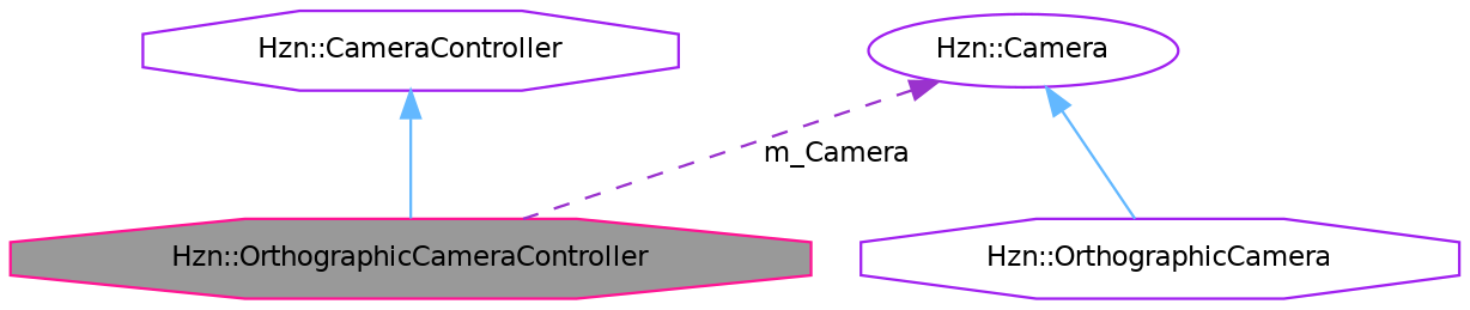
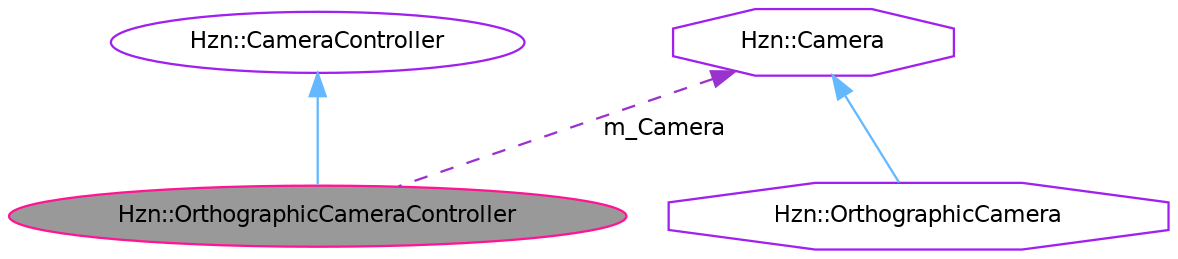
  digraph {
    node [color=purple fillcolor=white fontname=Helvetica fontsize=10 shape=ellipse style=filled]
    edge [color=steelblue1 dir=back fontname=Helvetica fontsize=10 labelfontname=Helvetica labelfontsize=10 style=solid]
-   n1 [color=deeppink fillcolor=grey60 fontcolor=black height=0.2 label="Hzn::OrthographicCameraController" shape=octagon width=0.4]
-   n2 [height=0.2 label="Hzn::CameraController" shape=octagon width=0.4]
+   n1 [color=deeppink fillcolor=grey60 fontcolor=black height=0.2 label="Hzn::OrthographicCameraController" width=0.4]
+   n2 [height=0.2 label="Hzn::CameraController" width=0.4]
    n3 [height=0.2 label="Hzn::OrthographicCamera" shape=octagon width=0.4]
-   n4 [height=0.2 label="Hzn::Camera" width=0.4]
+   n4 [height=0.2 label="Hzn::Camera" shape=octagon width=0.4]
    n2 -> n1
    n4 -> n1 [color=darkorchid3 label=" m_Camera" style=dashed]
    n4 -> n3
  }
